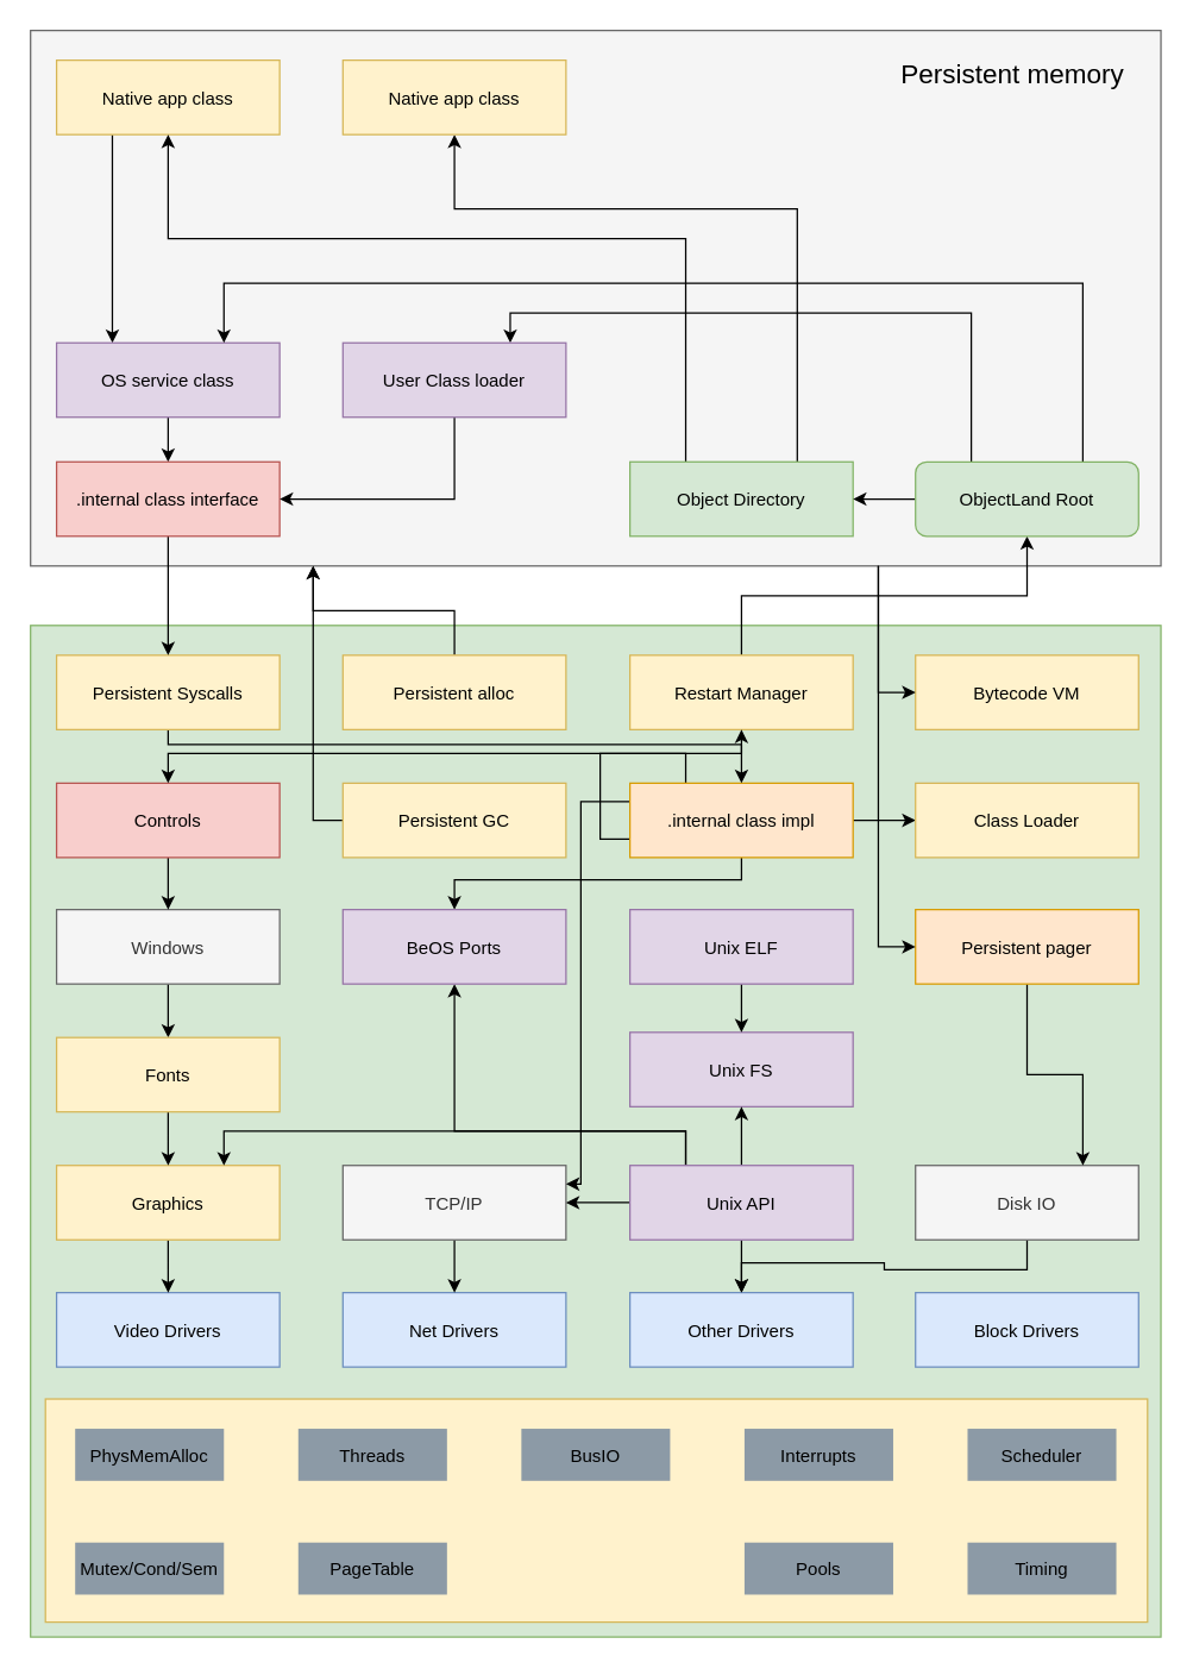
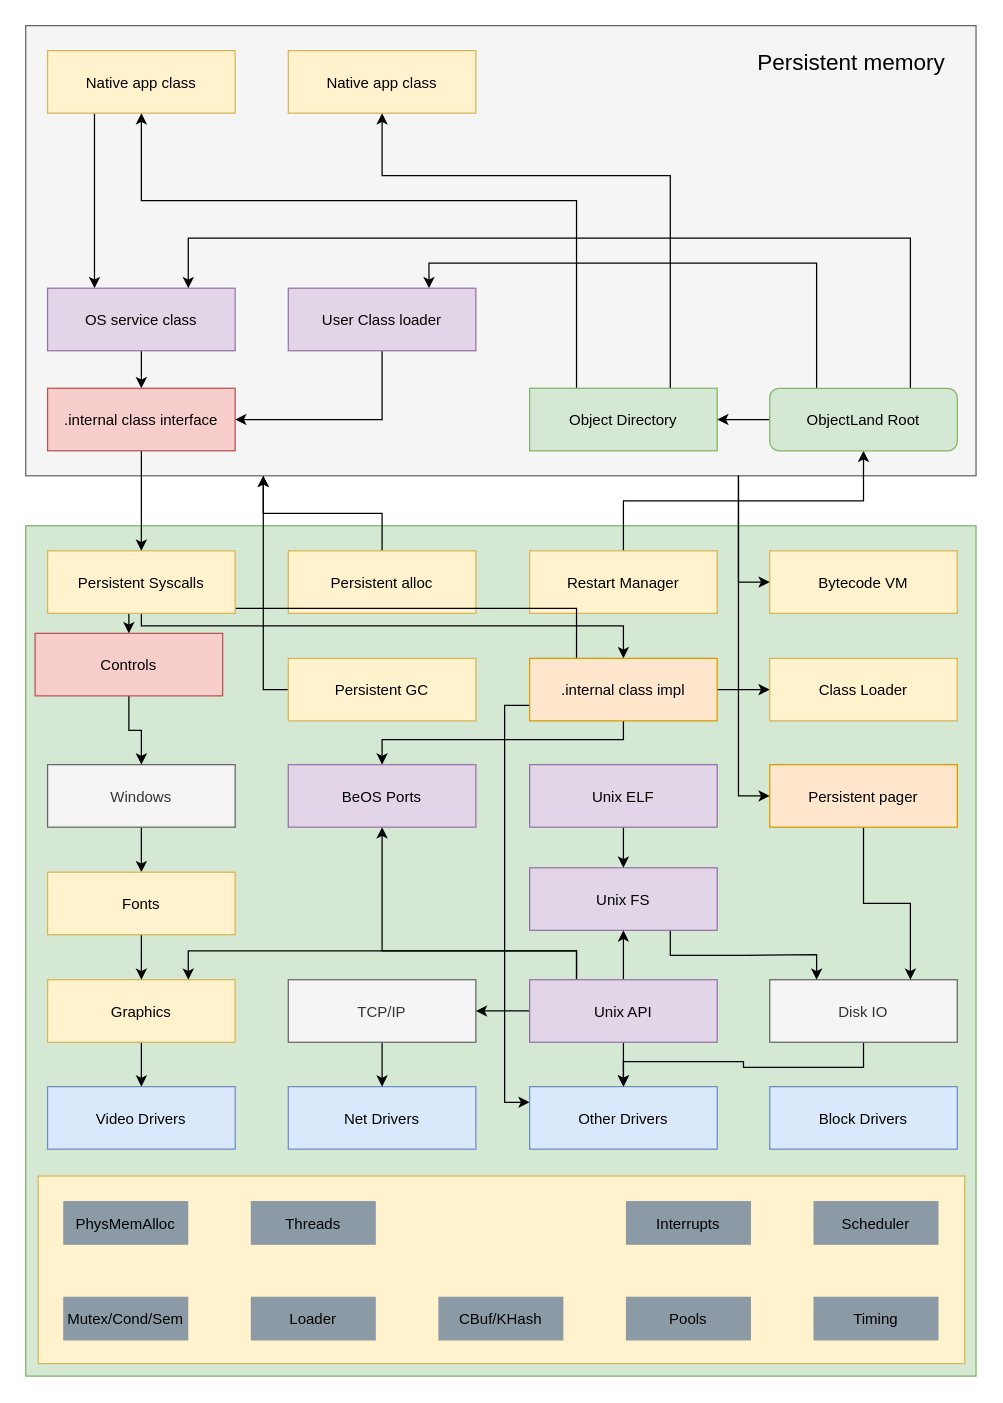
  <mxCell id="0" />
  <mxCell id="1" parent="0" />
  <mxCell id="2" value="" style="fillColor=#f5f5f5;strokeColor=#666666;fontColor=#333333;" vertex="1" parent="1"><mxGeometry x="20" y="20" width="760" height="360" as="geometry" /></mxCell>
  <mxCell id="3" value="" style="fillColor=#d5e8d4;strokeColor=#82b366;" vertex="1" parent="1"><mxGeometry x="20" y="420" width="760" height="680" as="geometry" /></mxCell>
  <mxCell id="4" style="edgeStyle=orthogonalEdgeStyle;rounded=0;orthogonalLoop=1;jettySize=auto;html=1;exitX=0.5;exitY=1;exitDx=0;exitDy=0;" edge="1" parent="1" source="5" target="34"><mxGeometry relative="1" as="geometry" /></mxCell>
  <mxCell id="5" value="Disk IO" style="fillColor=#f5f5f5;strokeColor=#666666;fontColor=#333333;imageHeight=24;imageWidth=120;" vertex="1" parent="1"><mxGeometry x="615" y="783" width="150" height="50" as="geometry" /></mxCell>
  <mxCell id="6" style="edgeStyle=orthogonalEdgeStyle;rounded=0;orthogonalLoop=1;jettySize=auto;html=1;exitX=0.5;exitY=1;exitDx=0;exitDy=0;entryX=0.75;entryY=0;entryDx=0;entryDy=0;" edge="1" parent="1" source="7" target="5"><mxGeometry relative="1" as="geometry" /></mxCell>
  <mxCell id="7" value="Persistent pager" style="fillColor=#ffe6cc;strokeColor=#d79b00;imageHeight=24;imageWidth=120;" vertex="1" parent="1"><mxGeometry x="615" y="611" width="150" height="50" as="geometry" /></mxCell>
  <mxCell id="8" value="Block Drivers" style="fillColor=#dae8fc;strokeColor=#6c8ebf;imageHeight=24;imageWidth=120;" vertex="1" parent="1"><mxGeometry x="615" y="868.5" width="150" height="50" as="geometry" /></mxCell>
  <mxCell id="9" value="Bytecode VM" style="fillColor=#fff2cc;strokeColor=#d6b656;imageHeight=24;imageWidth=120;" vertex="1" parent="1"><mxGeometry x="615" y="440" width="150" height="50" as="geometry" /></mxCell>
  <mxCell id="10" value="Video Drivers" style="fillColor=#dae8fc;strokeColor=#6c8ebf;imageHeight=24;imageWidth=120;" vertex="1" parent="1"><mxGeometry x="37.5" y="868.5" width="150" height="50" as="geometry" /></mxCell>
  <mxCell id="11" style="edgeStyle=orthogonalEdgeStyle;rounded=0;orthogonalLoop=1;jettySize=auto;html=1;exitX=0.5;exitY=0;exitDx=0;exitDy=0;" edge="1" parent="1" source="12" target="58"><mxGeometry relative="1" as="geometry" /></mxCell>
  <mxCell id="12" value="Restart Manager" style="fillColor=#fff2cc;strokeColor=#d6b656;imageHeight=24;imageWidth=120;" vertex="1" parent="1"><mxGeometry x="423" y="440" width="150" height="50" as="geometry" /></mxCell>
  <mxCell id="13" style="edgeStyle=orthogonalEdgeStyle;rounded=0;orthogonalLoop=1;jettySize=auto;html=1;exitX=0.5;exitY=0;exitDx=0;exitDy=0;entryX=0.25;entryY=1;entryDx=0;entryDy=0;" edge="1" parent="1" source="14" target="2"><mxGeometry relative="1" as="geometry" /></mxCell>
  <mxCell id="14" value="Persistent alloc" style="fillColor=#fff2cc;strokeColor=#d6b656;imageHeight=24;imageWidth=120;" vertex="1" parent="1"><mxGeometry x="230" y="440" width="150" height="50" as="geometry" /></mxCell>
  <mxCell id="15" style="edgeStyle=orthogonalEdgeStyle;rounded=0;orthogonalLoop=1;jettySize=auto;html=1;exitX=0;exitY=0.5;exitDx=0;exitDy=0;" edge="1" parent="1" source="16"><mxGeometry relative="1" as="geometry"><mxPoint x="210" y="380" as="targetPoint" /></mxGeometry></mxCell>
  <mxCell id="16" value="Persistent GC" style="fillColor=#fff2cc;strokeColor=#d6b656;imageHeight=24;imageWidth=120;" vertex="1" parent="1"><mxGeometry x="230" y="526" width="150" height="50" as="geometry" /></mxCell>
  <mxCell id="17" style="edgeStyle=orthogonalEdgeStyle;rounded=0;orthogonalLoop=1;jettySize=auto;html=1;exitX=0.5;exitY=1;exitDx=0;exitDy=0;entryX=0.5;entryY=0;entryDx=0;entryDy=0;" edge="1" parent="1" source="18" target="24"><mxGeometry relative="1" as="geometry" /></mxCell>
  <mxCell id="18" value="Windows" style="fillColor=#f5f5f5;strokeColor=#666666;fontColor=#333333;imageHeight=24;imageWidth=120;" vertex="1" parent="1"><mxGeometry x="37.5" y="611" width="150" height="50" as="geometry" /></mxCell>
  <mxCell id="19" style="edgeStyle=orthogonalEdgeStyle;rounded=0;orthogonalLoop=1;jettySize=auto;html=1;exitX=0.5;exitY=1;exitDx=0;exitDy=0;entryX=0.5;entryY=0;entryDx=0;entryDy=0;" edge="1" parent="1" source="20" target="18"><mxGeometry relative="1" as="geometry" /></mxCell>
- <mxCell id="20" value="Controls" style="fillColor=#f8cecc;strokeColor=#b85450;imageHeight=24;imageWidth=120;" vertex="1" parent="1"><mxGeometry x="37.5" y="526" width="150" height="50" as="geometry" /></mxCell>
+ <mxCell id="20" value="Controls" style="fillColor=#f8cecc;strokeColor=#b85450;imageHeight=24;imageWidth=120;" vertex="1" parent="1"><mxGeometry x="27.5" y="506" width="150" height="50" as="geometry" /></mxCell>
  <mxCell id="21" style="edgeStyle=orthogonalEdgeStyle;rounded=0;orthogonalLoop=1;jettySize=auto;html=1;exitX=0.5;exitY=1;exitDx=0;exitDy=0;" edge="1" parent="1" source="22" target="10"><mxGeometry relative="1" as="geometry" /></mxCell>
  <mxCell id="22" value="Graphics" style="fillColor=#fff2cc;strokeColor=#d6b656;imageHeight=24;imageWidth=120;" vertex="1" parent="1"><mxGeometry x="37.5" y="783" width="150" height="50" as="geometry" /></mxCell>
  <mxCell id="23" style="edgeStyle=orthogonalEdgeStyle;rounded=0;orthogonalLoop=1;jettySize=auto;html=1;exitX=0.5;exitY=1;exitDx=0;exitDy=0;" edge="1" parent="1" source="24" target="22"><mxGeometry relative="1" as="geometry" /></mxCell>
  <mxCell id="24" value="Fonts" style="fillColor=#fff2cc;strokeColor=#d6b656;imageHeight=24;imageWidth=120;" vertex="1" parent="1"><mxGeometry x="37.5" y="697" width="150" height="50" as="geometry" /></mxCell>
  <mxCell id="25" value="Net Drivers" style="fillColor=#dae8fc;strokeColor=#6c8ebf;imageHeight=24;imageWidth=120;" vertex="1" parent="1"><mxGeometry x="230" y="868.5" width="150" height="50" as="geometry" /></mxCell>
  <mxCell id="26" style="edgeStyle=orthogonalEdgeStyle;rounded=0;orthogonalLoop=1;jettySize=auto;html=1;exitX=0.5;exitY=1;exitDx=0;exitDy=0;entryX=0.5;entryY=0;entryDx=0;entryDy=0;" edge="1" parent="1" source="27" target="25"><mxGeometry relative="1" as="geometry" /></mxCell>
  <mxCell id="27" value="TCP/IP" style="fillColor=#f5f5f5;strokeColor=#666666;fontColor=#333333;imageHeight=24;imageWidth=120;" vertex="1" parent="1"><mxGeometry x="230" y="783" width="150" height="50" as="geometry" /></mxCell>
  <mxCell id="28" style="edgeStyle=orthogonalEdgeStyle;rounded=0;orthogonalLoop=1;jettySize=auto;html=1;exitX=0.25;exitY=0;exitDx=0;exitDy=0;entryX=0.5;entryY=0;entryDx=0;entryDy=0;" edge="1" parent="1" source="33" target="20"><mxGeometry relative="1" as="geometry" /></mxCell>
  <mxCell id="29" style="edgeStyle=orthogonalEdgeStyle;rounded=0;orthogonalLoop=1;jettySize=auto;html=1;exitX=1;exitY=0.5;exitDx=0;exitDy=0;entryX=0;entryY=0.5;entryDx=0;entryDy=0;" edge="1" parent="1" source="33" target="73"><mxGeometry relative="1" as="geometry" /></mxCell>
- <mxCell id="30" style="edgeStyle=orthogonalEdgeStyle;rounded=0;orthogonalLoop=1;jettySize=auto;html=1;exitX=0;exitY=0.25;exitDx=0;exitDy=0;entryX=1;entryY=0.25;entryDx=0;entryDy=0;" edge="1" parent="1" source="33" target="27"><mxGeometry relative="1" as="geometry"><Array as="points"><mxPoint x="390" y="539" /><mxPoint x="390" y="796" /></Array></mxGeometry></mxCell>
- <mxCell id="31" style="edgeStyle=orthogonalEdgeStyle;rounded=0;orthogonalLoop=1;jettySize=auto;html=1;exitX=0;exitY=0.75;exitDx=0;exitDy=0;" edge="1" parent="1" source="33" target="12"><mxGeometry relative="1" as="geometry" /></mxCell>
+ <mxCell id="31" style="edgeStyle=orthogonalEdgeStyle;rounded=0;orthogonalLoop=1;jettySize=auto;html=1;exitX=0;exitY=0.75;exitDx=0;exitDy=0;entryX=0;entryY=0.25;entryDx=0;entryDy=0;" edge="1" parent="1" source="33" target="34"><mxGeometry relative="1" as="geometry" /></mxCell>
  <mxCell id="32" style="edgeStyle=orthogonalEdgeStyle;rounded=0;orthogonalLoop=1;jettySize=auto;html=1;exitX=0.5;exitY=1;exitDx=0;exitDy=0;entryX=0.5;entryY=0;entryDx=0;entryDy=0;fontSize=18;" edge="1" parent="1" source="33" target="45"><mxGeometry relative="1" as="geometry"><Array as="points"><mxPoint x="498" y="591" /><mxPoint x="305" y="591" /></Array></mxGeometry></mxCell>
  <mxCell id="33" value=".internal class impl" style="fillColor=#ffe6cc;strokeColor=#d79b00;imageHeight=24;imageWidth=120;" vertex="1" parent="1"><mxGeometry x="423" y="526" width="150" height="50" as="geometry" /></mxCell>
  <mxCell id="34" value="Other Drivers" style="fillColor=#dae8fc;strokeColor=#6c8ebf;imageHeight=24;imageWidth=120;" vertex="1" parent="1"><mxGeometry x="423" y="868.5" width="150" height="50" as="geometry" /></mxCell>
+ <mxCell id="35" style="edgeStyle=orthogonalEdgeStyle;rounded=0;orthogonalLoop=1;jettySize=auto;html=1;exitX=0.75;exitY=1;exitDx=0;exitDy=0;entryX=0.25;entryY=0;entryDx=0;entryDy=0;" edge="1" parent="1" source="36" target="5"><mxGeometry relative="1" as="geometry" /></mxCell>
  <mxCell id="36" value="Unix FS" style="fillColor=#e1d5e7;strokeColor=#9673a6;imageHeight=24;imageWidth=120;" vertex="1" parent="1"><mxGeometry x="423" y="693.5" width="150" height="50" as="geometry" /></mxCell>
  <mxCell id="37" style="edgeStyle=orthogonalEdgeStyle;rounded=0;orthogonalLoop=1;jettySize=auto;html=1;exitX=0.5;exitY=0;exitDx=0;exitDy=0;entryX=0.5;entryY=1;entryDx=0;entryDy=0;" edge="1" parent="1" source="42" target="36"><mxGeometry relative="1" as="geometry" /></mxCell>
  <mxCell id="38" style="edgeStyle=orthogonalEdgeStyle;rounded=0;orthogonalLoop=1;jettySize=auto;html=1;exitX=0;exitY=0.5;exitDx=0;exitDy=0;entryX=1;entryY=0.5;entryDx=0;entryDy=0;" edge="1" parent="1" source="42" target="27"><mxGeometry relative="1" as="geometry" /></mxCell>
  <mxCell id="39" style="edgeStyle=orthogonalEdgeStyle;rounded=0;orthogonalLoop=1;jettySize=auto;html=1;exitX=0.5;exitY=1;exitDx=0;exitDy=0;entryX=0.5;entryY=0;entryDx=0;entryDy=0;" edge="1" parent="1" source="42" target="34"><mxGeometry relative="1" as="geometry" /></mxCell>
  <mxCell id="40" style="edgeStyle=orthogonalEdgeStyle;rounded=0;orthogonalLoop=1;jettySize=auto;html=1;exitX=0.25;exitY=0;exitDx=0;exitDy=0;entryX=0.75;entryY=0;entryDx=0;entryDy=0;" edge="1" parent="1" source="42" target="22"><mxGeometry relative="1" as="geometry"><Array as="points"><mxPoint x="461" y="760" /><mxPoint x="150" y="760" /></Array></mxGeometry></mxCell>
  <mxCell id="41" style="edgeStyle=orthogonalEdgeStyle;rounded=0;orthogonalLoop=1;jettySize=auto;html=1;exitX=0.25;exitY=0;exitDx=0;exitDy=0;fontSize=18;" edge="1" parent="1" source="42" target="45"><mxGeometry relative="1" as="geometry"><Array as="points"><mxPoint x="461" y="760" /><mxPoint x="305" y="760" /></Array></mxGeometry></mxCell>
  <mxCell id="42" value="Unix API" style="fillColor=#e1d5e7;strokeColor=#9673a6;imageHeight=24;imageWidth=120;" vertex="1" parent="1"><mxGeometry x="423" y="783" width="150" height="50" as="geometry" /></mxCell>
  <mxCell id="43" style="edgeStyle=orthogonalEdgeStyle;rounded=0;orthogonalLoop=1;jettySize=auto;html=1;exitX=0.5;exitY=1;exitDx=0;exitDy=0;entryX=0.5;entryY=0;entryDx=0;entryDy=0;" edge="1" parent="1" source="44" target="36"><mxGeometry relative="1" as="geometry" /></mxCell>
  <mxCell id="44" value="Unix ELF" style="fillColor=#e1d5e7;strokeColor=#9673a6;imageHeight=24;imageWidth=120;" vertex="1" parent="1"><mxGeometry x="423" y="611" width="150" height="50" as="geometry" /></mxCell>
  <mxCell id="45" value="BeOS Ports" style="fillColor=#e1d5e7;strokeColor=#9673a6;imageHeight=24;imageWidth=120;" vertex="1" parent="1"><mxGeometry x="230" y="611" width="150" height="50" as="geometry" /></mxCell>
  <mxCell id="46" style="edgeStyle=orthogonalEdgeStyle;rounded=0;orthogonalLoop=1;jettySize=auto;html=1;exitX=0.5;exitY=1;exitDx=0;exitDy=0;" edge="1" parent="1" source="47" target="33"><mxGeometry relative="1" as="geometry"><Array as="points"><mxPoint x="113" y="500" /><mxPoint x="498" y="500" /></Array></mxGeometry></mxCell>
  <mxCell id="47" value="Persistent Syscalls" style="fillColor=#fff2cc;strokeColor=#d6b656;imageHeight=24;imageWidth=120;" vertex="1" parent="1"><mxGeometry x="37.5" y="440" width="150" height="50" as="geometry" /></mxCell>
  <mxCell id="48" style="edgeStyle=orthogonalEdgeStyle;rounded=0;orthogonalLoop=1;jettySize=auto;html=1;exitX=0.25;exitY=1;exitDx=0;exitDy=0;entryX=0.25;entryY=0;entryDx=0;entryDy=0;" edge="1" parent="1" source="49" target="51"><mxGeometry relative="1" as="geometry" /></mxCell>
  <mxCell id="49" value="Native app class" style="fillColor=#fff2cc;strokeColor=#d6b656;imageHeight=24;imageWidth=120;" vertex="1" parent="1"><mxGeometry x="37.5" y="40" width="150" height="50" as="geometry" /></mxCell>
  <mxCell id="50" style="edgeStyle=orthogonalEdgeStyle;rounded=0;orthogonalLoop=1;jettySize=auto;html=1;exitX=0.5;exitY=1;exitDx=0;exitDy=0;entryX=0.5;entryY=0;entryDx=0;entryDy=0;" edge="1" parent="1" source="51" target="61"><mxGeometry relative="1" as="geometry" /></mxCell>
  <mxCell id="51" value="OS service class" style="fillColor=#e1d5e7;strokeColor=#9673a6;imageHeight=24;imageWidth=120;" vertex="1" parent="1"><mxGeometry x="37.5" y="230" width="150" height="50" as="geometry" /></mxCell>
  <mxCell id="52" style="edgeStyle=orthogonalEdgeStyle;rounded=0;orthogonalLoop=1;jettySize=auto;html=1;exitX=0.25;exitY=0;exitDx=0;exitDy=0;entryX=0.5;entryY=1;entryDx=0;entryDy=0;" edge="1" parent="1" source="54" target="49"><mxGeometry relative="1" as="geometry"><Array as="points"><mxPoint x="461" y="160" /><mxPoint x="113" y="160" /></Array></mxGeometry></mxCell>
  <mxCell id="53" style="edgeStyle=orthogonalEdgeStyle;rounded=0;orthogonalLoop=1;jettySize=auto;html=1;exitX=0.75;exitY=0;exitDx=0;exitDy=0;" edge="1" parent="1" source="54" target="59"><mxGeometry relative="1" as="geometry"><Array as="points"><mxPoint x="536" y="140" /><mxPoint x="305" y="140" /></Array></mxGeometry></mxCell>
  <mxCell id="54" value="Object Directory" style="fillColor=#d5e8d4;strokeColor=#82b366;imageHeight=24;imageWidth=120;" vertex="1" parent="1"><mxGeometry x="423" y="310" width="150" height="50" as="geometry" /></mxCell>
  <mxCell id="55" style="edgeStyle=orthogonalEdgeStyle;rounded=0;orthogonalLoop=1;jettySize=auto;html=1;exitX=0.25;exitY=0;exitDx=0;exitDy=0;entryX=0.75;entryY=0;entryDx=0;entryDy=0;" edge="1" parent="1" source="58" target="72"><mxGeometry relative="1" as="geometry" /></mxCell>
  <mxCell id="56" style="edgeStyle=orthogonalEdgeStyle;rounded=0;orthogonalLoop=1;jettySize=auto;html=1;exitX=0.75;exitY=0;exitDx=0;exitDy=0;entryX=0.75;entryY=0;entryDx=0;entryDy=0;" edge="1" parent="1" source="58" target="51"><mxGeometry relative="1" as="geometry"><Array as="points"><mxPoint x="728" y="190" /><mxPoint x="150" y="190" /></Array></mxGeometry></mxCell>
  <mxCell id="57" style="edgeStyle=orthogonalEdgeStyle;rounded=0;orthogonalLoop=1;jettySize=auto;html=1;exitX=0;exitY=0.5;exitDx=0;exitDy=0;entryX=1;entryY=0.5;entryDx=0;entryDy=0;" edge="1" parent="1" source="58" target="54"><mxGeometry relative="1" as="geometry" /></mxCell>
  <mxCell id="58" value="ObjectLand Root" style="fillColor=#d5e8d4;strokeColor=#82b366;imageHeight=24;imageWidth=120;rounded=1;" vertex="1" parent="1"><mxGeometry x="615" y="310" width="150" height="50" as="geometry" /></mxCell>
  <mxCell id="59" value="Native app class" style="fillColor=#fff2cc;strokeColor=#d6b656;imageHeight=24;imageWidth=120;" vertex="1" parent="1"><mxGeometry x="230" y="40" width="150" height="50" as="geometry" /></mxCell>
  <mxCell id="60" style="edgeStyle=orthogonalEdgeStyle;rounded=0;orthogonalLoop=1;jettySize=auto;html=1;exitX=0.5;exitY=1;exitDx=0;exitDy=0;" edge="1" parent="1" source="61" target="47"><mxGeometry relative="1" as="geometry" /></mxCell>
  <mxCell id="61" value=".internal class interface" style="fillColor=#f8cecc;strokeColor=#b85450;imageHeight=24;imageWidth=120;" vertex="1" parent="1"><mxGeometry x="37.5" y="310" width="150" height="50" as="geometry" /></mxCell>
  <mxCell id="62" value="" style="fillColor=#fff2cc;strokeColor=#d6b656;" vertex="1" parent="1"><mxGeometry x="30" y="940" width="741" height="150" as="geometry" /></mxCell>
  <mxCell id="63" value="PhysMemAlloc" style="fillColor=#8C9AA6;strokeColor=none;flipV=0;" vertex="1" parent="1"><mxGeometry x="50" y="960" width="100" height="35" as="geometry" /></mxCell>
  <mxCell id="64" value="Threads" style="fillColor=#8C9AA6;strokeColor=none;" vertex="1" parent="1"><mxGeometry x="200" y="960" width="100" height="35" as="geometry" /></mxCell>
- <mxCell id="65" value="BusIO" style="fillColor=#8C9AA6;strokeColor=none;" vertex="1" parent="1"><mxGeometry x="350" y="960" width="100" height="35" as="geometry" /></mxCell>
  <mxCell id="66" value="Interrupts" style="fillColor=#8C9AA6;strokeColor=none;" vertex="1" parent="1"><mxGeometry x="500" y="960" width="100" height="35" as="geometry" /></mxCell>
  <mxCell id="67" value="Mutex/Cond/Sem" style="fillColor=#8C9AA6;strokeColor=none;flipV=0;" vertex="1" parent="1"><mxGeometry x="50" y="1036.5" width="100" height="35" as="geometry" /></mxCell>
- <mxCell id="68" value="PageTable" style="fillColor=#8C9AA6;strokeColor=none;" vertex="1" parent="1"><mxGeometry x="200" y="1036.5" width="100" height="35" as="geometry" /></mxCell>
+ <mxCell id="68" value="Loader" style="fillColor=#8C9AA6;strokeColor=none;" vertex="1" parent="1"><mxGeometry x="200" y="1036.5" width="100" height="35" as="geometry" /></mxCell>
+ <mxCell id="69" value="CBuf/KHash" style="fillColor=#8C9AA6;strokeColor=none;" vertex="1" parent="1"><mxGeometry x="350" y="1036.5" width="100" height="35" as="geometry" /></mxCell>
  <mxCell id="70" value="Pools" style="fillColor=#8C9AA6;strokeColor=none;" vertex="1" parent="1"><mxGeometry x="500" y="1036.5" width="100" height="35" as="geometry" /></mxCell>
  <mxCell id="71" style="edgeStyle=orthogonalEdgeStyle;rounded=0;orthogonalLoop=1;jettySize=auto;html=1;exitX=0.5;exitY=1;exitDx=0;exitDy=0;entryX=1;entryY=0.5;entryDx=0;entryDy=0;" edge="1" parent="1" source="72" target="61"><mxGeometry relative="1" as="geometry" /></mxCell>
  <mxCell id="72" value="User Class loader" style="fillColor=#e1d5e7;strokeColor=#9673a6;imageHeight=24;imageWidth=120;" vertex="1" parent="1"><mxGeometry x="230" y="230" width="150" height="50" as="geometry" /></mxCell>
  <mxCell id="73" value="Class Loader" style="fillColor=#fff2cc;strokeColor=#d6b656;imageHeight=24;imageWidth=120;" vertex="1" parent="1"><mxGeometry x="615" y="526" width="150" height="50" as="geometry" /></mxCell>
  <mxCell id="74" value="Scheduler" style="fillColor=#8C9AA6;strokeColor=none;" vertex="1" parent="1"><mxGeometry x="650" y="960" width="100" height="35" as="geometry" /></mxCell>
  <mxCell id="75" value="Timing" style="fillColor=#8C9AA6;strokeColor=none;" vertex="1" parent="1"><mxGeometry x="650" y="1036.5" width="100" height="35" as="geometry" /></mxCell>
  <mxCell id="76" style="edgeStyle=orthogonalEdgeStyle;rounded=0;orthogonalLoop=1;jettySize=auto;html=1;exitX=0.75;exitY=1;exitDx=0;exitDy=0;entryX=0;entryY=0.5;entryDx=0;entryDy=0;" edge="1" parent="1" source="2" target="7"><mxGeometry relative="1" as="geometry" /></mxCell>
  <mxCell id="77" style="edgeStyle=orthogonalEdgeStyle;rounded=0;orthogonalLoop=1;jettySize=auto;html=1;exitX=0.75;exitY=1;exitDx=0;exitDy=0;entryX=0;entryY=0.5;entryDx=0;entryDy=0;" edge="1" parent="1" source="2" target="9"><mxGeometry relative="1" as="geometry" /></mxCell>
  <mxCell id="78" value="Persistent memory" style="text;html=1;resizable=0;autosize=1;align=center;verticalAlign=middle;points=[];fillColor=none;strokeColor=none;rounded=0;fontSize=18;" vertex="1" parent="1"><mxGeometry x="620" y="40" width="120" height="20" as="geometry" /></mxCell>
